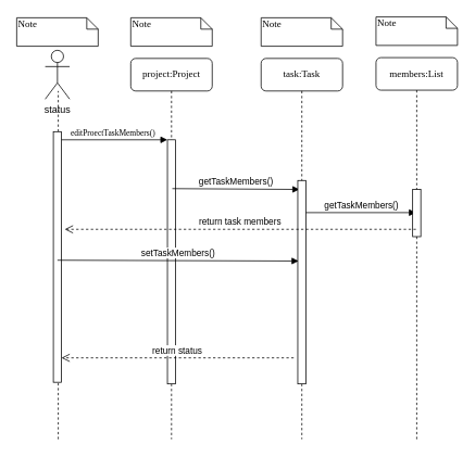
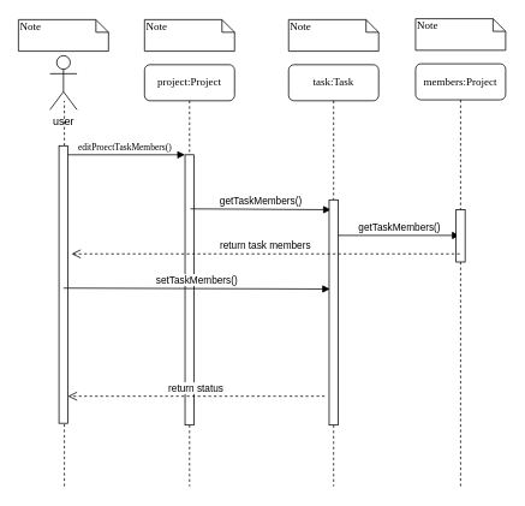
  <mxCell id="0" />
  <mxCell id="1" parent="0" />
  <mxCell id="2" value="project:Project&lt;br&gt;" style="shape=umlLifeline;perimeter=lifelinePerimeter;whiteSpace=wrap;html=1;container=1;collapsible=0;recursiveResize=0;outlineConnect=0;rounded=1;shadow=0;comic=0;labelBackgroundColor=none;strokeColor=#000000;strokeWidth=1;fillColor=#FFFFFF;fontFamily=Verdana;fontSize=12;fontColor=#000000;align=center;" parent="1" vertex="1"><mxGeometry x="160" y="71" width="100" height="468" as="geometry" /></mxCell>
  <mxCell id="3" value="" style="html=1;points=[];perimeter=orthogonalPerimeter;rounded=0;shadow=0;comic=0;labelBackgroundColor=none;strokeColor=#000000;strokeWidth=1;fillColor=#FFFFFF;fontFamily=Verdana;fontSize=12;fontColor=#000000;align=center;" parent="2" vertex="1"><mxGeometry x="45" y="100" width="10" height="300" as="geometry" /></mxCell>
  <mxCell id="4" value="getTaskMembers()" style="html=1;verticalAlign=bottom;endArrow=block;entryX=0.1;entryY=0.1;entryDx=0;entryDy=0;entryPerimeter=0;" parent="2" edge="1"><mxGeometry width="80" relative="1" as="geometry"><mxPoint x="51" y="160" as="sourcePoint" /><mxPoint x="207" y="161" as="targetPoint" /></mxGeometry></mxCell>
  <mxCell id="5" value="task:Task&lt;br&gt;" style="shape=umlLifeline;perimeter=lifelinePerimeter;whiteSpace=wrap;html=1;container=1;collapsible=0;recursiveResize=0;outlineConnect=0;rounded=1;shadow=0;comic=0;labelBackgroundColor=none;strokeColor=#000000;strokeWidth=1;fillColor=#FFFFFF;fontFamily=Verdana;fontSize=12;fontColor=#000000;align=center;" parent="1" vertex="1"><mxGeometry x="320" y="71" width="100" height="468" as="geometry" /></mxCell>
  <mxCell id="6" value="" style="html=1;points=[];perimeter=orthogonalPerimeter;rounded=0;shadow=0;comic=0;labelBackgroundColor=none;strokeColor=#000000;strokeWidth=1;fillColor=#FFFFFF;fontFamily=Verdana;fontSize=12;fontColor=#000000;align=center;" parent="5" vertex="1"><mxGeometry x="45" y="150" width="10" height="250" as="geometry" /></mxCell>
  <mxCell id="7" value="getTaskMembers()" style="html=1;verticalAlign=bottom;endArrow=block;" parent="5" edge="1"><mxGeometry width="80" relative="1" as="geometry"><mxPoint x="55" y="189.5" as="sourcePoint" /><mxPoint x="190" y="189.5" as="targetPoint" /></mxGeometry></mxCell>
  <mxCell id="8" value="&lt;font style=&quot;font-size: 10px&quot;&gt;editProectTaskMembers()&lt;/font&gt;" style="html=1;verticalAlign=bottom;endArrow=block;entryX=0;entryY=0;labelBackgroundColor=none;fontFamily=Verdana;fontSize=12;edgeStyle=elbowEdgeStyle;elbow=vertical;" parent="1" target="3" edge="1"><mxGeometry relative="1" as="geometry"><mxPoint x="70" y="171" as="sourcePoint" /></mxGeometry></mxCell>
  <mxCell id="9" value="Note" style="shape=note;whiteSpace=wrap;html=1;size=14;verticalAlign=top;align=left;spacingTop=-6;rounded=0;shadow=0;comic=0;labelBackgroundColor=none;strokeColor=#000000;strokeWidth=1;fillColor=#FFFFFF;fontFamily=Verdana;fontSize=12;fontColor=#000000;" parent="1" vertex="1"><mxGeometry x="20" y="21" width="100" height="35" as="geometry" /></mxCell>
  <mxCell id="10" value="Note" style="shape=note;whiteSpace=wrap;html=1;size=14;verticalAlign=top;align=left;spacingTop=-6;rounded=0;shadow=0;comic=0;labelBackgroundColor=none;strokeColor=#000000;strokeWidth=1;fillColor=#FFFFFF;fontFamily=Verdana;fontSize=12;fontColor=#000000;" parent="1" vertex="1"><mxGeometry x="160" y="21" width="100" height="35" as="geometry" /></mxCell>
  <mxCell id="11" value="Note" style="shape=note;whiteSpace=wrap;html=1;size=14;verticalAlign=top;align=left;spacingTop=-6;rounded=0;shadow=0;comic=0;labelBackgroundColor=none;strokeColor=#000000;strokeWidth=1;fillColor=#FFFFFF;fontFamily=Verdana;fontSize=12;fontColor=#000000;" parent="1" vertex="1"><mxGeometry x="320" y="21" width="100" height="35" as="geometry" /></mxCell>
  <mxCell id="12" value="" style="endArrow=none;dashed=1;html=1;" parent="1" source="14" edge="1"><mxGeometry width="50" height="50" relative="1" as="geometry"><mxPoint x="71" y="651" as="sourcePoint" /><mxPoint x="71" y="111" as="targetPoint" /></mxGeometry></mxCell>
- <mxCell id="13" value="status&lt;br&gt;" style="shape=umlActor;html=1;verticalLabelPosition=bottom;verticalAlign=top;align=center;" parent="1" vertex="1"><mxGeometry x="55" y="61" width="30" height="60" as="geometry" /></mxCell>
+ <mxCell id="13" value="user&lt;br&gt;" style="shape=umlActor;html=1;verticalLabelPosition=bottom;verticalAlign=top;align=center;" parent="1" vertex="1"><mxGeometry x="55" y="61" width="30" height="60" as="geometry" /></mxCell>
  <mxCell id="14" value="" style="html=1;points=[];perimeter=orthogonalPerimeter;" parent="1" vertex="1"><mxGeometry x="65" y="161" width="10" height="308" as="geometry" /></mxCell>
  <mxCell id="15" value="" style="endArrow=none;dashed=1;html=1;" parent="1" target="14" edge="1"><mxGeometry width="50" height="50" relative="1" as="geometry"><mxPoint x="71" y="539" as="sourcePoint" /><mxPoint x="71" y="111" as="targetPoint" /></mxGeometry></mxCell>
- <mxCell id="16" value="members:List&lt;br&gt;" style="shape=umlLifeline;perimeter=lifelinePerimeter;whiteSpace=wrap;html=1;container=1;collapsible=0;recursiveResize=0;outlineConnect=0;rounded=1;shadow=0;comic=0;labelBackgroundColor=none;strokeColor=#000000;strokeWidth=1;fillColor=#FFFFFF;fontFamily=Verdana;fontSize=12;fontColor=#000000;align=center;" parent="1" vertex="1"><mxGeometry x="461" y="70" width="100" height="469" as="geometry" /></mxCell>
+ <mxCell id="16" value="members:Project&lt;br&gt;" style="shape=umlLifeline;perimeter=lifelinePerimeter;whiteSpace=wrap;html=1;container=1;collapsible=0;recursiveResize=0;outlineConnect=0;rounded=1;shadow=0;comic=0;labelBackgroundColor=none;strokeColor=#000000;strokeWidth=1;fillColor=#FFFFFF;fontFamily=Verdana;fontSize=12;fontColor=#000000;align=center;" parent="1" vertex="1"><mxGeometry x="461" y="70" width="100" height="469" as="geometry" /></mxCell>
  <mxCell id="17" value="" style="html=1;points=[];perimeter=orthogonalPerimeter;rounded=0;shadow=0;comic=0;labelBackgroundColor=none;strokeColor=#000000;strokeWidth=1;fillColor=#FFFFFF;fontFamily=Verdana;fontSize=12;fontColor=#000000;align=center;" parent="16" vertex="1"><mxGeometry x="45" y="162" width="10" height="58" as="geometry" /></mxCell>
  <mxCell id="18" value="Note" style="shape=note;whiteSpace=wrap;html=1;size=14;verticalAlign=top;align=left;spacingTop=-6;rounded=0;shadow=0;comic=0;labelBackgroundColor=none;strokeColor=#000000;strokeWidth=1;fillColor=#FFFFFF;fontFamily=Verdana;fontSize=12;fontColor=#000000;" parent="1" vertex="1"><mxGeometry x="461" y="20" width="100" height="35" as="geometry" /></mxCell>
  <mxCell id="19" value="return task members" style="html=1;verticalAlign=bottom;endArrow=open;dashed=1;endSize=8;" parent="1" edge="1"><mxGeometry relative="1" as="geometry"><mxPoint x="510" y="281" as="sourcePoint" /><mxPoint x="79" y="281" as="targetPoint" /></mxGeometry></mxCell>
  <mxCell id="20" value="return status" style="html=1;verticalAlign=bottom;endArrow=open;dashed=1;endSize=8;" parent="1" target="14" edge="1"><mxGeometry relative="1" as="geometry"><mxPoint x="360" y="439" as="sourcePoint" /><mxPoint x="280" y="439" as="targetPoint" /></mxGeometry></mxCell>
  <mxCell id="21" value="setTaskMembers()" style="html=1;verticalAlign=bottom;endArrow=block;entryX=0.1;entryY=0.396;entryDx=0;entryDy=0;entryPerimeter=0;" edge="1" parent="1" target="6"><mxGeometry width="80" relative="1" as="geometry"><mxPoint x="70" y="319" as="sourcePoint" /><mxPoint x="150" y="319" as="targetPoint" /></mxGeometry></mxCell>
